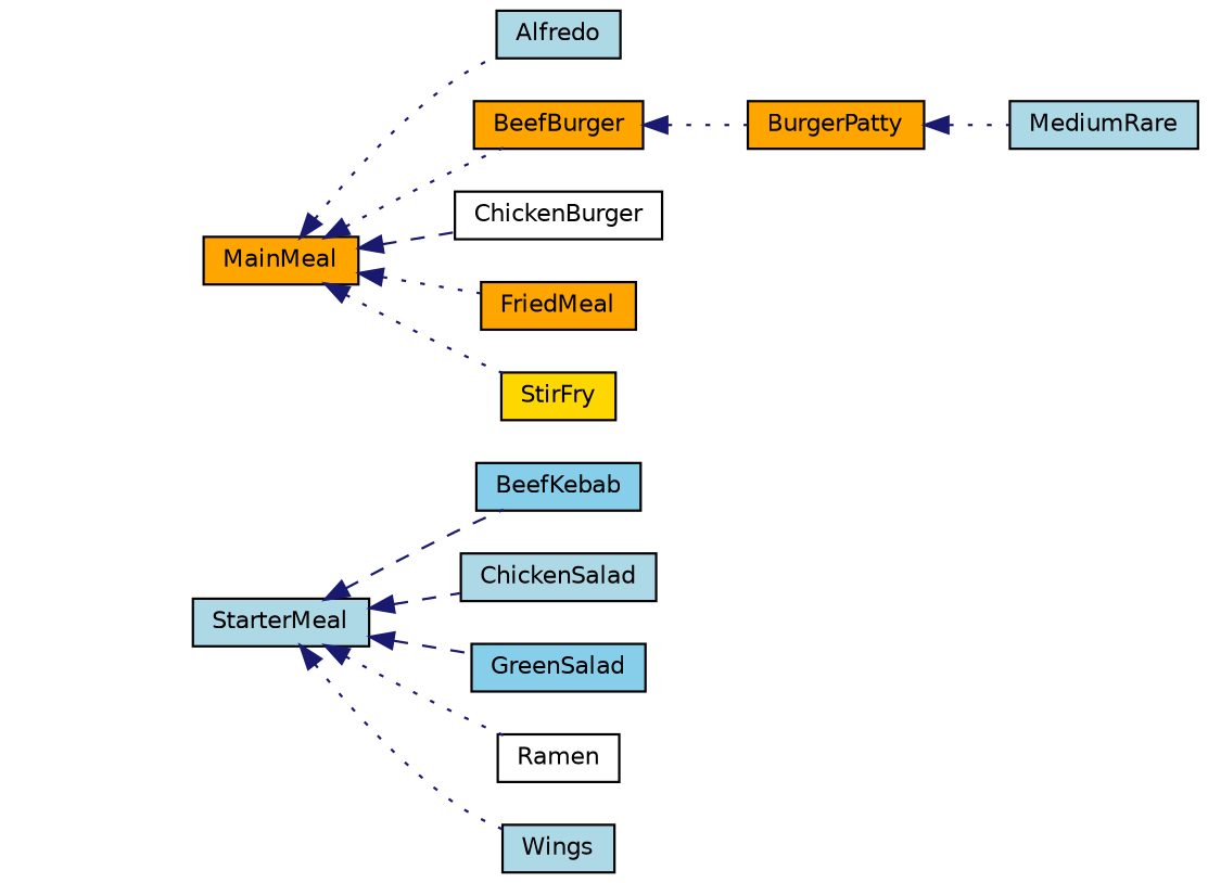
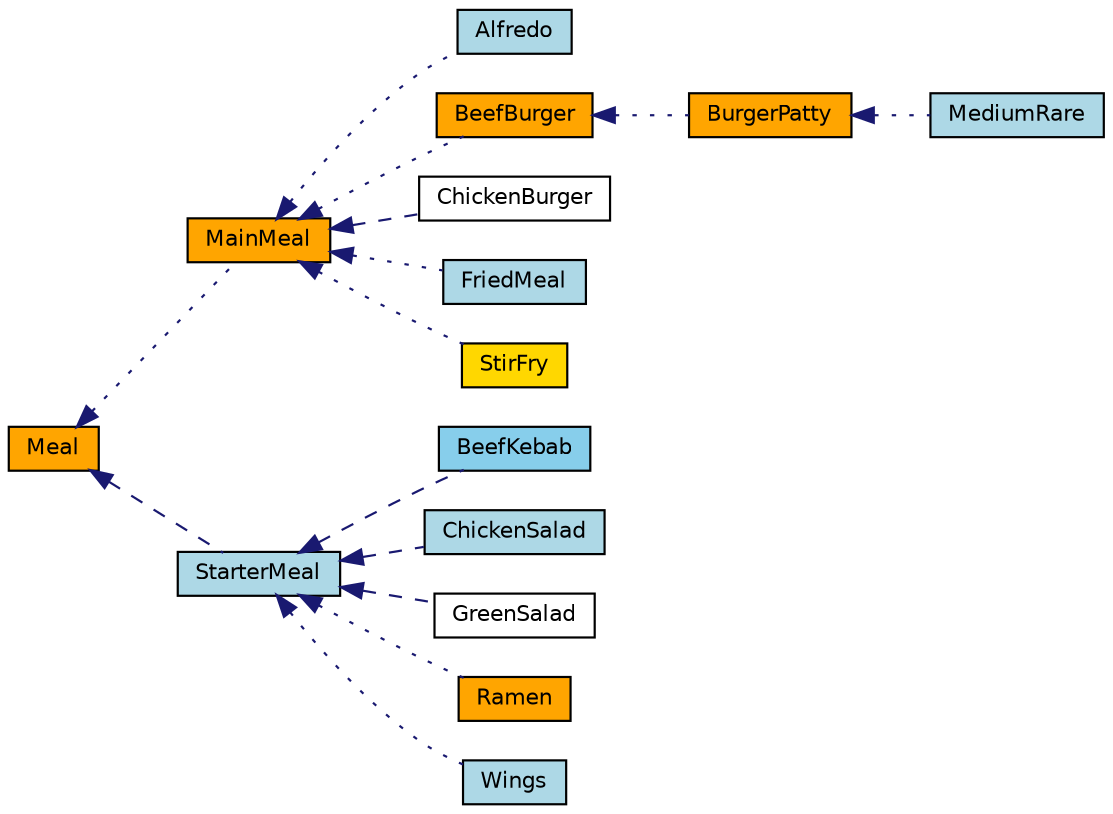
  digraph {
    rankdir=LR
    node [color=black fillcolor=lightblue fontname=Helvetica fontsize=10 shape=record style=filled]
    edge [color=midnightblue dir=back fontname=Helvetica fontsize=10 labelfontname=Helvetica labelfontsize=10 style=dotted]
+   n1 [fillcolor=orange height=0.2 label=Meal width=0.4]
    n2 [fillcolor=orange height=0.2 label=MainMeal width=0.4]
    n3 [height=0.2 label=StarterMeal width=0.4]
    n4 [height=0.2 label=Alfredo width=0.4]
    n5 [fillcolor=orange height=0.2 label=BeefBurger width=0.4]
    n6 [fillcolor=white height=0.2 label=ChickenBurger width=0.4]
-   n7 [fillcolor=orange height=0.2 label=FriedMeal width=0.4]
+   n7 [height=0.2 label=FriedMeal width=0.4]
    n8 [fillcolor=gold height=0.2 label=StirFry width=0.4]
    n9 [fillcolor=skyblue height=0.2 label=BeefKebab width=0.4]
    n10 [height=0.2 label=ChickenSalad width=0.4]
-   n11 [fillcolor=skyblue height=0.2 label=GreenSalad width=0.4]
-   n12 [fillcolor=white height=0.2 label=Ramen width=0.4]
+   n11 [fillcolor=white height=0.2 label=GreenSalad width=0.4]
+   n12 [fillcolor=orange height=0.2 label=Ramen width=0.4]
    n13 [height=0.2 label=Wings width=0.4]
    n14 [fillcolor=orange height=0.2 label=BurgerPatty width=0.4]
    n15 [height=0.2 label=MediumRare width=0.4]
+   n1 -> n2
+   n1 -> n3 [style=dashed]
    n2 -> n4
    n2 -> n5
    n2 -> n6 [style=dashed]
    n2 -> n7
    n2 -> n8
    n3 -> n9 [style=dashed]
    n3 -> n10 [style=dashed]
    n3 -> n11 [style=dashed]
    n3 -> n12
    n3 -> n13
    n5 -> n14
    n14 -> n15
  }
